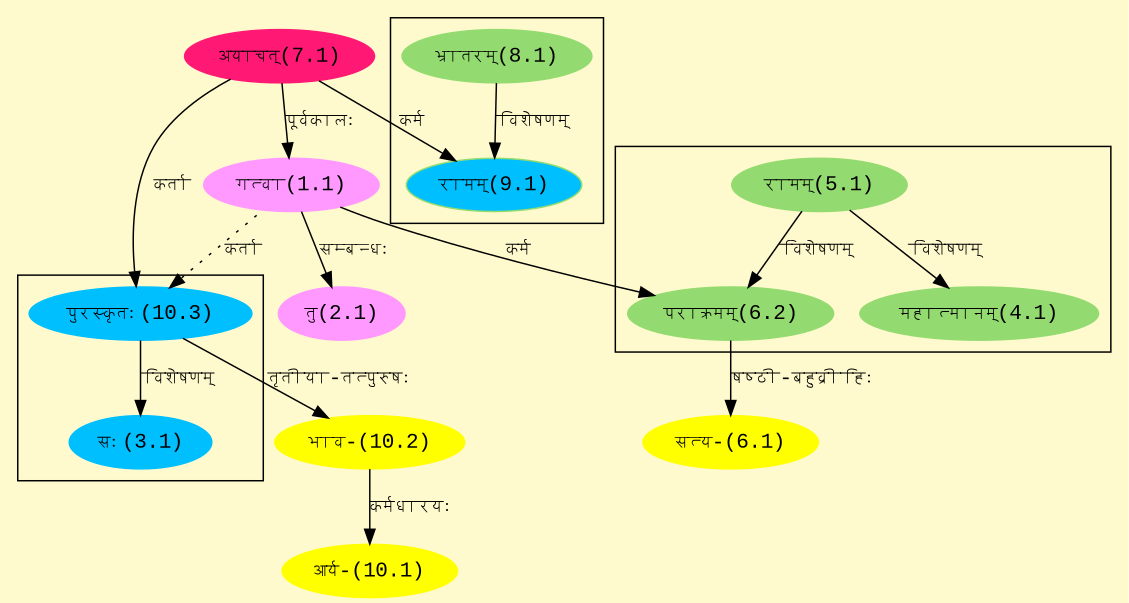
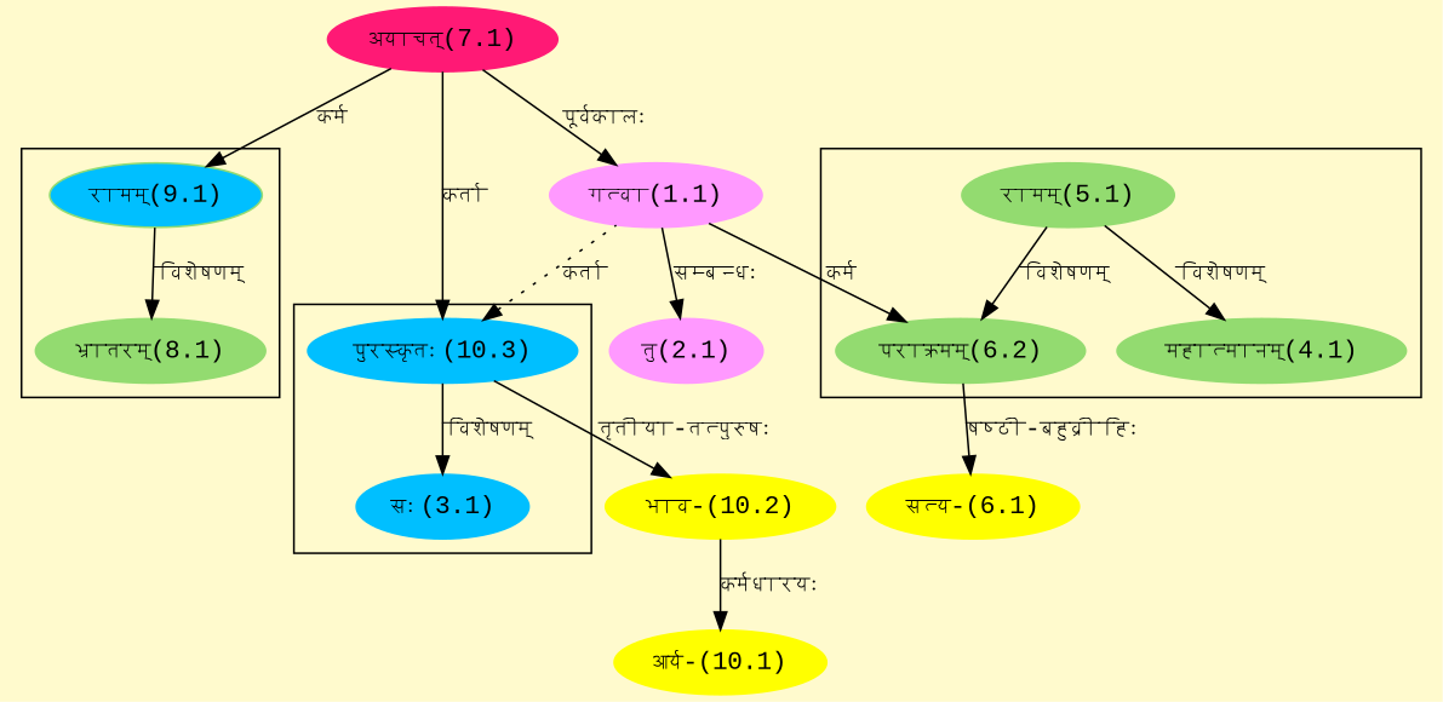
  digraph {
    bgcolor=lemonchiffon1
    compound=true
    fontname="Liberation Mono"
    rankdir=BT
    node [color="#93DB70" fontname="Liberation Mono" style=filled]
    edge [dir=back fontname="Liberation Mono"]
    n1 [color="#00BFFF" label="सः(3.1)"]
    n2 [color="#00BFFF" label="पुरस्कृतः(10.3)"]
    n3 [label="महात्मानम्(4.1)"]
    n4 [label="रामम्(5.1)"]
    n5 [label="पराक्रमम्(6.2)"]
    n6 [label="भ्रातरम्(8.1)"]
    n7 [fillcolor="#00BFFF" label="रामम्(9.1)"]
    n8 [color="#FF99FF" label="गत्वा(1.1)"]
    n9 [color="#FF1975" label="अयाचत्(7.1)"]
    n10 [color="#FF99FF" label="तु(2.1)"]
    n11 [color="#FFFF00" label="सत्य-(6.1)"]
    n12 [color="#FFFF00" label="आर्य-(10.1)"]
    n13 [color="#FFFF00" label="भाव-(10.2)"]
    subgraph cluster_1 {
      n1
      n2
    }
    subgraph cluster_2 {
      n3
      n4
      n5
    }
    subgraph cluster_3 {
      n6
      n7
    }
    n1 -> n2 [label="विशेषणम्"]
    n2 -> n8 [label="कर्ता" style=dotted]
    n2 -> n9 [label="कर्ता"]
    n3 -> n4 [label="विशेषणम्"]
    n5 -> n4 [label="विशेषणम्"]
    n5 -> n8 [label="कर्म"]
-   n7 -> n6 [label="विशेषणम्"]
+   n6 -> n7 [label="विशेषणम्"]
    n7 -> n9 [label="कर्म"]
    n8 -> n9 [label="पूर्वकालः"]
    n10 -> n8 [label="सम्बन्धः"]
    n11 -> n5 [label="षष्ठी-बहुव्रीहिः"]
    n12 -> n13 [label="कर्मधारयः"]
    n13 -> n2 [label="तृतीया-तत्पुरुषः"]
  }
